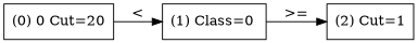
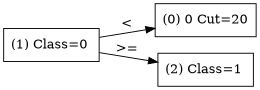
  digraph {
    rankdir=LR
    node [shape=box]
    "(0) 0 Cut=20"
    "(1) Class=0 "
-   "(2) Class=1 " [label="(2) Cut=1"]
-   "(0) 0 Cut=20" -> "(1) Class=0 " [label="<"]
+   "(2) Class=1 "
+   "(1) Class=0 " -> "(0) 0 Cut=20" [label="<"]
    "(1) Class=0 " -> "(2) Class=1 " [label=">="]
  }
